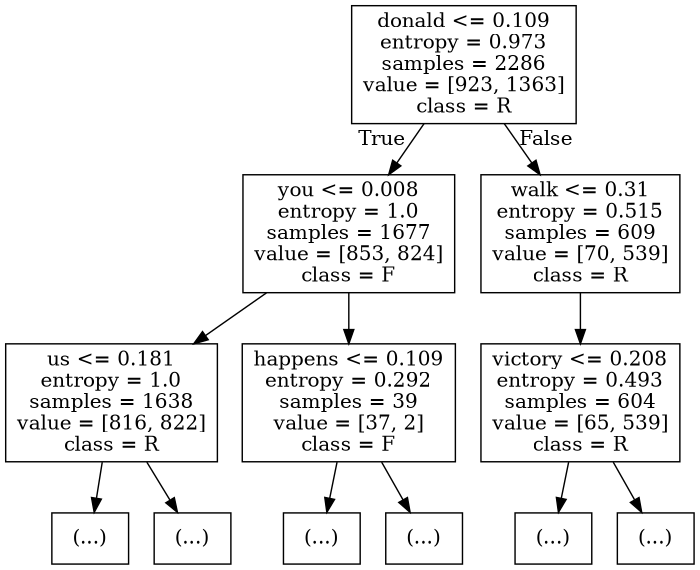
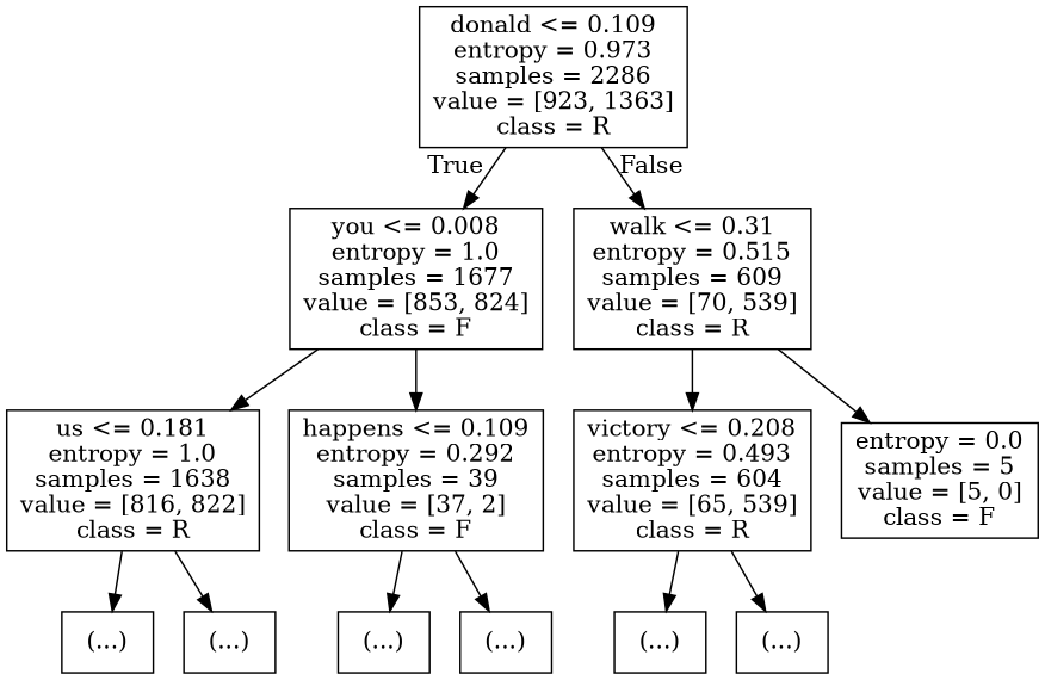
  digraph {
    node [shape=box]
    n1 [label="donald <= 0.109\nentropy = 0.973\nsamples = 2286\nvalue = [923, 1363]\nclass = R"]
    n2 [label="you <= 0.008\nentropy = 1.0\nsamples = 1677\nvalue = [853, 824]\nclass = F"]
    n3 [label="walk <= 0.31\nentropy = 0.515\nsamples = 609\nvalue = [70, 539]\nclass = R"]
    n4 [label="us <= 0.181\nentropy = 1.0\nsamples = 1638\nvalue = [816, 822]\nclass = R"]
    n5 [label="happens <= 0.109\nentropy = 0.292\nsamples = 39\nvalue = [37, 2]\nclass = F"]
    n6 [label="(...)"]
    n7 [label="(...)"]
    n8 [label="(...)"]
    n9 [label="(...)"]
    n10 [label="victory <= 0.208\nentropy = 0.493\nsamples = 604\nvalue = [65, 539]\nclass = R"]
+   n11 [label="entropy = 0.0\nsamples = 5\nvalue = [5, 0]\nclass = F"]
    n12 [label="(...)"]
    n13 [label="(...)"]
    n1 -> n2 [headlabel=True labelangle=45 labeldistance=2.5]
    n1 -> n3 [headlabel=False labelangle=-45 labeldistance=2.5]
    n2 -> n4
    n2 -> n5
    n3 -> n10
+   n3 -> n11
    n4 -> n6
    n4 -> n7
    n5 -> n8
    n5 -> n9
    n10 -> n12
    n10 -> n13
  }
